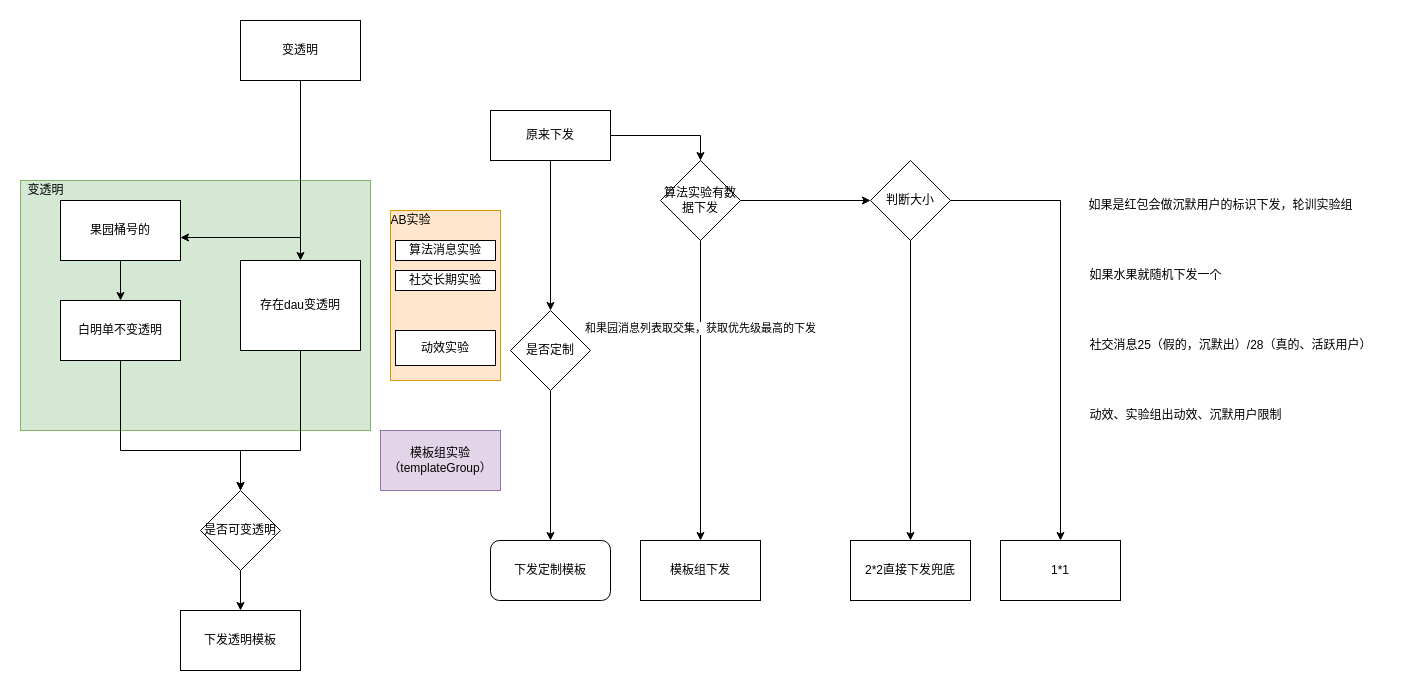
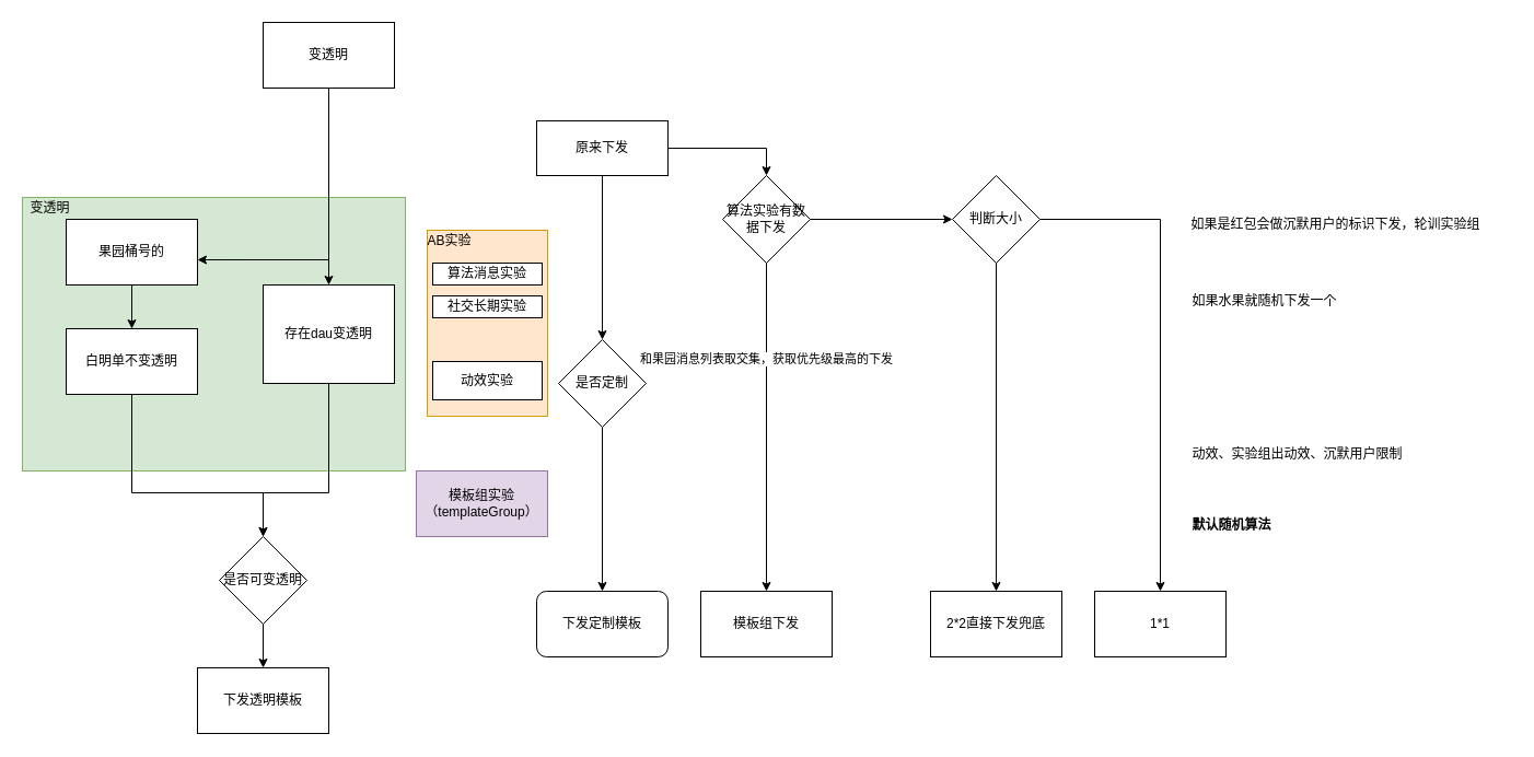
  <mxCell id="0" />
  <mxCell id="1" parent="0" />
  <mxCell id="2" value="" style="rounded=0;whiteSpace=wrap;html=1;fillColor=#d5e8d4;strokeColor=#82b366;" parent="1" vertex="1"><mxGeometry x="20" y="180" width="350" height="250" as="geometry" /></mxCell>
  <mxCell id="3" style="edgeStyle=orthogonalEdgeStyle;rounded=0;orthogonalLoop=1;jettySize=auto;html=1;exitX=0.5;exitY=1;exitDx=0;exitDy=0;" parent="1" source="6" target="7" edge="1"><mxGeometry relative="1" as="geometry" /></mxCell>
  <mxCell id="4" value="和果园消息列表取交集，获取优先级最高的下发" style="edgeLabel;html=1;align=center;verticalAlign=middle;resizable=0;points=[];" parent="3" vertex="1" connectable="0"><mxGeometry x="-0.42" y="-1" relative="1" as="geometry"><mxPoint as="offset" /></mxGeometry></mxCell>
  <mxCell id="5" style="edgeStyle=orthogonalEdgeStyle;rounded=0;orthogonalLoop=1;jettySize=auto;html=1;exitX=1;exitY=0.5;exitDx=0;exitDy=0;entryX=0;entryY=0.5;entryDx=0;entryDy=0;" parent="1" source="6" target="27" edge="1"><mxGeometry relative="1" as="geometry"><mxPoint x="840" y="160" as="targetPoint" /></mxGeometry></mxCell>
  <mxCell id="6" value="算法实验有数据下发" style="rhombus;whiteSpace=wrap;html=1;" parent="1" vertex="1"><mxGeometry x="660" y="160" width="80" height="80" as="geometry" /></mxCell>
  <mxCell id="7" value="模板组下发" style="whiteSpace=wrap;html=1;" parent="1" vertex="1"><mxGeometry x="640" y="540" width="120" height="60" as="geometry" /></mxCell>
  <mxCell id="8" style="edgeStyle=orthogonalEdgeStyle;rounded=0;orthogonalLoop=1;jettySize=auto;html=1;exitX=0.5;exitY=1;exitDx=0;exitDy=0;entryX=0.5;entryY=0;entryDx=0;entryDy=0;" parent="1" source="10" target="29" edge="1"><mxGeometry relative="1" as="geometry" /></mxCell>
  <mxCell id="9" style="edgeStyle=orthogonalEdgeStyle;rounded=0;orthogonalLoop=1;jettySize=auto;html=1;exitX=1;exitY=0.5;exitDx=0;exitDy=0;entryX=0.5;entryY=0;entryDx=0;entryDy=0;" parent="1" source="10" target="6" edge="1"><mxGeometry relative="1" as="geometry" /></mxCell>
  <mxCell id="10" value="原来下发" style="whiteSpace=wrap;html=1;" parent="1" vertex="1"><mxGeometry x="490" y="110" width="120" height="50" as="geometry" /></mxCell>
  <mxCell id="11" value="2*2直接下发兜底" style="whiteSpace=wrap;html=1;" parent="1" vertex="1"><mxGeometry x="850" y="540" width="120" height="60" as="geometry" /></mxCell>
  <mxCell id="12" style="edgeStyle=orthogonalEdgeStyle;rounded=0;orthogonalLoop=1;jettySize=auto;html=1;exitX=0.5;exitY=1;exitDx=0;exitDy=0;entryX=1;entryY=0.617;entryDx=0;entryDy=0;entryPerimeter=0;" parent="1" source="14" target="18" edge="1"><mxGeometry relative="1" as="geometry" /></mxCell>
  <mxCell id="13" style="edgeStyle=orthogonalEdgeStyle;rounded=0;orthogonalLoop=1;jettySize=auto;html=1;exitX=0.5;exitY=1;exitDx=0;exitDy=0;" parent="1" source="14" target="16" edge="1"><mxGeometry relative="1" as="geometry" /></mxCell>
  <mxCell id="14" value="变透明" style="rounded=0;whiteSpace=wrap;html=1;" parent="1" vertex="1"><mxGeometry x="240" y="20" width="120" height="60" as="geometry" /></mxCell>
  <mxCell id="15" style="edgeStyle=orthogonalEdgeStyle;rounded=0;orthogonalLoop=1;jettySize=auto;html=1;exitX=0.5;exitY=1;exitDx=0;exitDy=0;entryX=0.5;entryY=0;entryDx=0;entryDy=0;" parent="1" source="16" target="22" edge="1"><mxGeometry relative="1" as="geometry"><Array as="points"><mxPoint x="300" y="450" /><mxPoint x="240" y="450" /></Array></mxGeometry></mxCell>
  <mxCell id="16" value="存在dau变透明" style="rounded=0;whiteSpace=wrap;html=1;" parent="1" vertex="1"><mxGeometry x="240" y="260" width="120" height="90" as="geometry" /></mxCell>
  <mxCell id="17" style="edgeStyle=orthogonalEdgeStyle;rounded=0;orthogonalLoop=1;jettySize=auto;html=1;exitX=0.5;exitY=1;exitDx=0;exitDy=0;entryX=0.5;entryY=0;entryDx=0;entryDy=0;" parent="1" source="18" target="20" edge="1"><mxGeometry relative="1" as="geometry" /></mxCell>
  <mxCell id="18" value="果园桶号的" style="rounded=0;whiteSpace=wrap;html=1;" parent="1" vertex="1"><mxGeometry x="60" y="200" width="120" height="60" as="geometry" /></mxCell>
  <mxCell id="19" style="edgeStyle=orthogonalEdgeStyle;rounded=0;orthogonalLoop=1;jettySize=auto;html=1;exitX=0.5;exitY=1;exitDx=0;exitDy=0;" parent="1" source="20" target="22" edge="1"><mxGeometry relative="1" as="geometry"><Array as="points"><mxPoint x="120" y="450" /><mxPoint x="240" y="450" /></Array></mxGeometry></mxCell>
  <mxCell id="20" value="白明单不变透明" style="rounded=0;whiteSpace=wrap;html=1;" parent="1" vertex="1"><mxGeometry x="60" y="300" width="120" height="60" as="geometry" /></mxCell>
  <mxCell id="21" value="" style="edgeStyle=orthogonalEdgeStyle;rounded=0;orthogonalLoop=1;jettySize=auto;html=1;" parent="1" source="22" target="23" edge="1"><mxGeometry relative="1" as="geometry" /></mxCell>
  <mxCell id="22" value="是否可变透明" style="rhombus;whiteSpace=wrap;html=1;" parent="1" vertex="1"><mxGeometry x="200" y="490" width="80" height="80" as="geometry" /></mxCell>
  <mxCell id="23" value="下发透明模板" style="whiteSpace=wrap;html=1;" parent="1" vertex="1"><mxGeometry x="180" y="610" width="120" height="60" as="geometry" /></mxCell>
  <mxCell id="24" value="变透明" style="text;html=1;align=center;verticalAlign=middle;resizable=0;points=[];autosize=1;strokeColor=none;" parent="1" vertex="1"><mxGeometry x="20" y="180" width="50" height="20" as="geometry" /></mxCell>
  <mxCell id="25" style="edgeStyle=orthogonalEdgeStyle;rounded=0;orthogonalLoop=1;jettySize=auto;html=1;exitX=0.5;exitY=1;exitDx=0;exitDy=0;entryX=0.5;entryY=0;entryDx=0;entryDy=0;" parent="1" source="27" target="11" edge="1"><mxGeometry relative="1" as="geometry" /></mxCell>
  <mxCell id="26" style="edgeStyle=orthogonalEdgeStyle;rounded=0;orthogonalLoop=1;jettySize=auto;html=1;exitX=1;exitY=0.5;exitDx=0;exitDy=0;" parent="1" source="27" target="31" edge="1"><mxGeometry relative="1" as="geometry"><mxPoint x="1020" y="200" as="targetPoint" /></mxGeometry></mxCell>
  <mxCell id="27" value="判断大小" style="rhombus;whiteSpace=wrap;html=1;" parent="1" vertex="1"><mxGeometry x="870" y="160" width="80" height="80" as="geometry" /></mxCell>
  <mxCell id="28" style="edgeStyle=orthogonalEdgeStyle;rounded=0;orthogonalLoop=1;jettySize=auto;html=1;exitX=0.5;exitY=1;exitDx=0;exitDy=0;" parent="1" source="29" target="30" edge="1"><mxGeometry relative="1" as="geometry"><mxPoint x="550" y="570" as="targetPoint" /></mxGeometry></mxCell>
  <mxCell id="29" value="是否定制" style="rhombus;whiteSpace=wrap;html=1;" parent="1" vertex="1"><mxGeometry x="510" y="310" width="80" height="80" as="geometry" /></mxCell>
  <mxCell id="30" value="下发定制模板" style="rounded=1;whiteSpace=wrap;html=1;" parent="1" vertex="1"><mxGeometry x="490" y="540" width="120" height="60" as="geometry" /></mxCell>
  <mxCell id="31" value="1*1" style="rounded=0;whiteSpace=wrap;html=1;" parent="1" vertex="1"><mxGeometry x="1000" y="540" width="120" height="60" as="geometry" /></mxCell>
  <mxCell id="32" value="如果是红包会做沉默用户的标识下发，轮训实验组" style="text;html=1;align=center;verticalAlign=middle;resizable=0;points=[];autosize=1;strokeColor=none;" parent="1" vertex="1"><mxGeometry x="1080" y="195" width="280" height="20" as="geometry" /></mxCell>
  <mxCell id="33" value="如果水果就随机下发一个" style="text;html=1;align=center;verticalAlign=middle;resizable=0;points=[];autosize=1;strokeColor=none;" parent="1" vertex="1"><mxGeometry x="1080" y="265" width="150" height="20" as="geometry" /></mxCell>
- <mxCell id="34" value="社交消息25（假的，沉默出）/28（真的、活跃用户）" style="text;html=1;align=center;verticalAlign=middle;resizable=0;points=[];autosize=1;strokeColor=none;" parent="1" vertex="1"><mxGeometry x="1080" y="335" width="300" height="20" as="geometry" /></mxCell>
  <mxCell id="35" value="动效、实验组出动效、沉默用户限制" style="text;html=1;align=center;verticalAlign=middle;resizable=0;points=[];autosize=1;strokeColor=none;" parent="1" vertex="1"><mxGeometry x="1080" y="405" width="210" height="20" as="geometry" /></mxCell>
+ <mxCell id="36" value="&lt;b&gt;默认随机算法&lt;/b&gt;" style="text;html=1;align=center;verticalAlign=middle;resizable=0;points=[];autosize=1;strokeColor=none;" parent="1" vertex="1"><mxGeometry x="1080" y="470" width="90" height="20" as="geometry" /></mxCell>
  <mxCell id="37" value="" style="rounded=0;whiteSpace=wrap;html=1;fillColor=#ffe6cc;strokeColor=#d79b00;" parent="1" vertex="1"><mxGeometry x="390" y="210" width="110" height="170" as="geometry" /></mxCell>
  <mxCell id="38" value="算法消息实验" style="rounded=0;whiteSpace=wrap;html=1;" parent="1" vertex="1"><mxGeometry x="395" y="240" width="100" height="20" as="geometry" /></mxCell>
  <mxCell id="39" value="社交长期实验" style="rounded=0;whiteSpace=wrap;html=1;" parent="1" vertex="1"><mxGeometry x="395" y="270" width="100" height="20" as="geometry" /></mxCell>
  <mxCell id="40" value="动效实验" style="rounded=0;whiteSpace=wrap;html=1;" parent="1" vertex="1"><mxGeometry x="395" y="330" width="100" height="35" as="geometry" /></mxCell>
  <mxCell id="41" value="AB实验" style="text;html=1;align=center;verticalAlign=middle;resizable=0;points=[];autosize=1;strokeColor=none;" parent="1" vertex="1"><mxGeometry x="380" y="210" width="60" height="20" as="geometry" /></mxCell>
  <mxCell id="42" value="模板组实验（templateGroup）" style="rounded=0;whiteSpace=wrap;html=1;fillColor=#e1d5e7;strokeColor=#9673a6;" parent="1" vertex="1"><mxGeometry x="380" y="430" width="120" height="60" as="geometry" /></mxCell>
